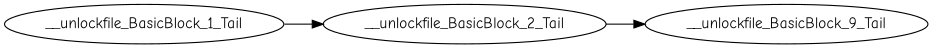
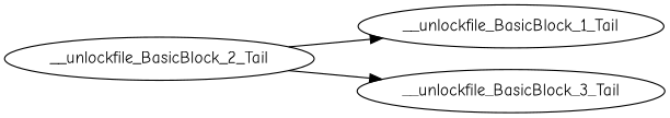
  digraph {
    fontname="Comic Neue"
    rankdir=LR
    node [fontname="Comic Neue"]
    edge [fontname="Comic Neue"]
    __unlockfile_BasicBlock_1_Tail
    __unlockfile_BasicBlock_2_Tail
-   __unlockfile_BasicBlock_3_Tail [label=__unlockfile_BasicBlock_9_Tail]
-   __unlockfile_BasicBlock_1_Tail -> __unlockfile_BasicBlock_2_Tail
+   __unlockfile_BasicBlock_3_Tail
+   __unlockfile_BasicBlock_2_Tail -> __unlockfile_BasicBlock_1_Tail
    __unlockfile_BasicBlock_2_Tail -> __unlockfile_BasicBlock_3_Tail
  }
